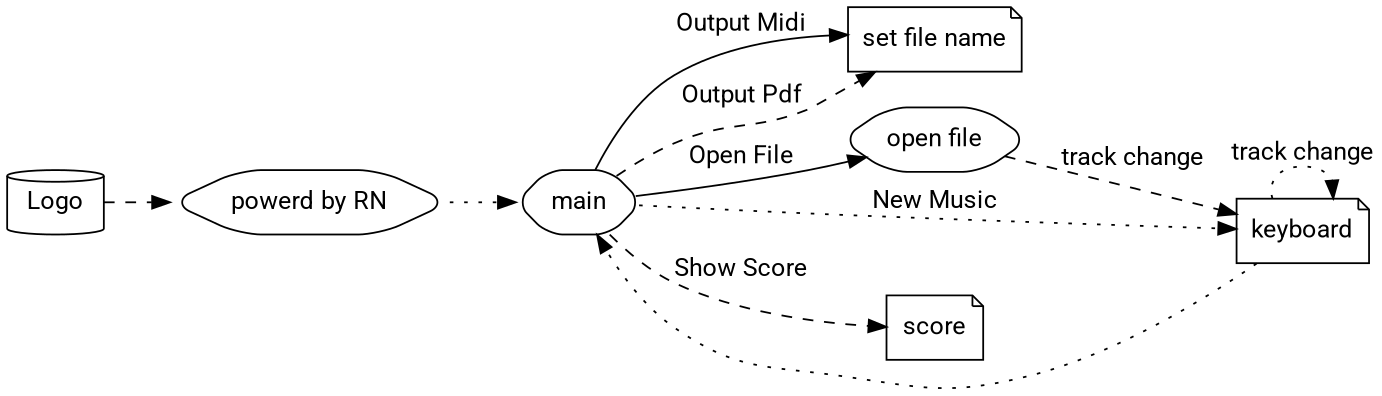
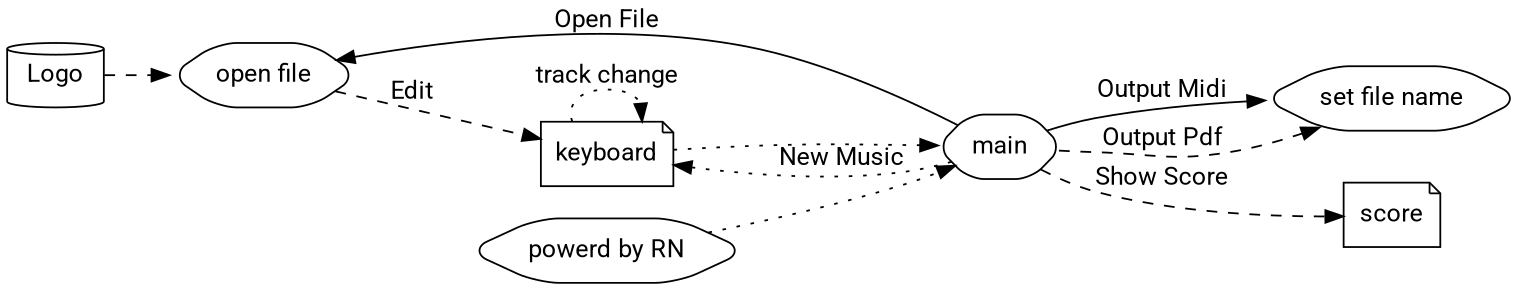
  digraph {
    fontname=Roboto
    rankdir=LR
    node [fontname=Roboto shape=hexagon style=rounded]
    edge [fontname=Roboto style=dashed]
    n1 [label=Logo shape=cylinder]
    n2 [label="powerd by RN"]
    n3 [label=main]
-   n4 [label="set file name" shape=note]
+   n4 [label="set file name"]
    n5 [label="open file"]
    n6 [label=keyboard shape=note]
    n7 [label=score shape=note]
-   n1 -> n2
+   n1 -> n5
    n2 -> n3 [style=dotted]
    n3 -> n4 [label="Output Midi" style=solid]
    n3 -> n4 [label="Output Pdf"]
    n3 -> n5 [label="Open File" style=solid]
    n3 -> n6 [label="New Music" style=dotted]
    n3 -> n7 [label="Show Score"]
-   n5 -> n6 [label="track change"]
+   n5 -> n6 [label=Edit]
    n6 -> n3 [style=dotted]
    n6 -> n6 [label="track change" style=dotted]
  }
